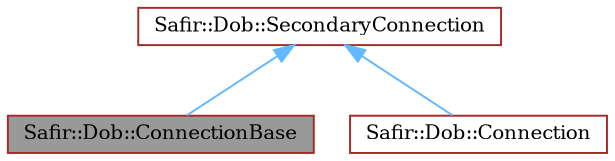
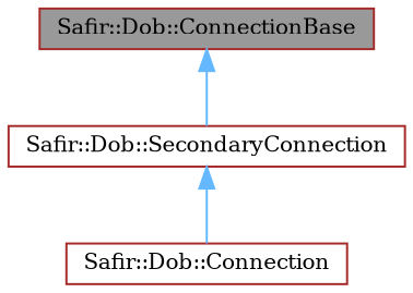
  digraph {
    fontname="DejaVu Serif"
    node [color=brown fillcolor=white fontname="DejaVu Serif" fontsize=10 shape=box style=filled]
    edge [color=steelblue1 dir=back fontname="DejaVu Serif" fontsize=10 labelfontname=Helvetica labelfontsize=10 style=solid]
    n1 [fillcolor=grey60 fontcolor=black height=0.2 label="Safir::Dob::ConnectionBase" width=0.4]
    n2 [height=0.2 label="Safir::Dob::SecondaryConnection" width=0.4]
    n3 [height=0.2 label="Safir::Dob::Connection" width=0.4]
-   n2 -> n1
+   n1 -> n2
    n2 -> n3
  }
